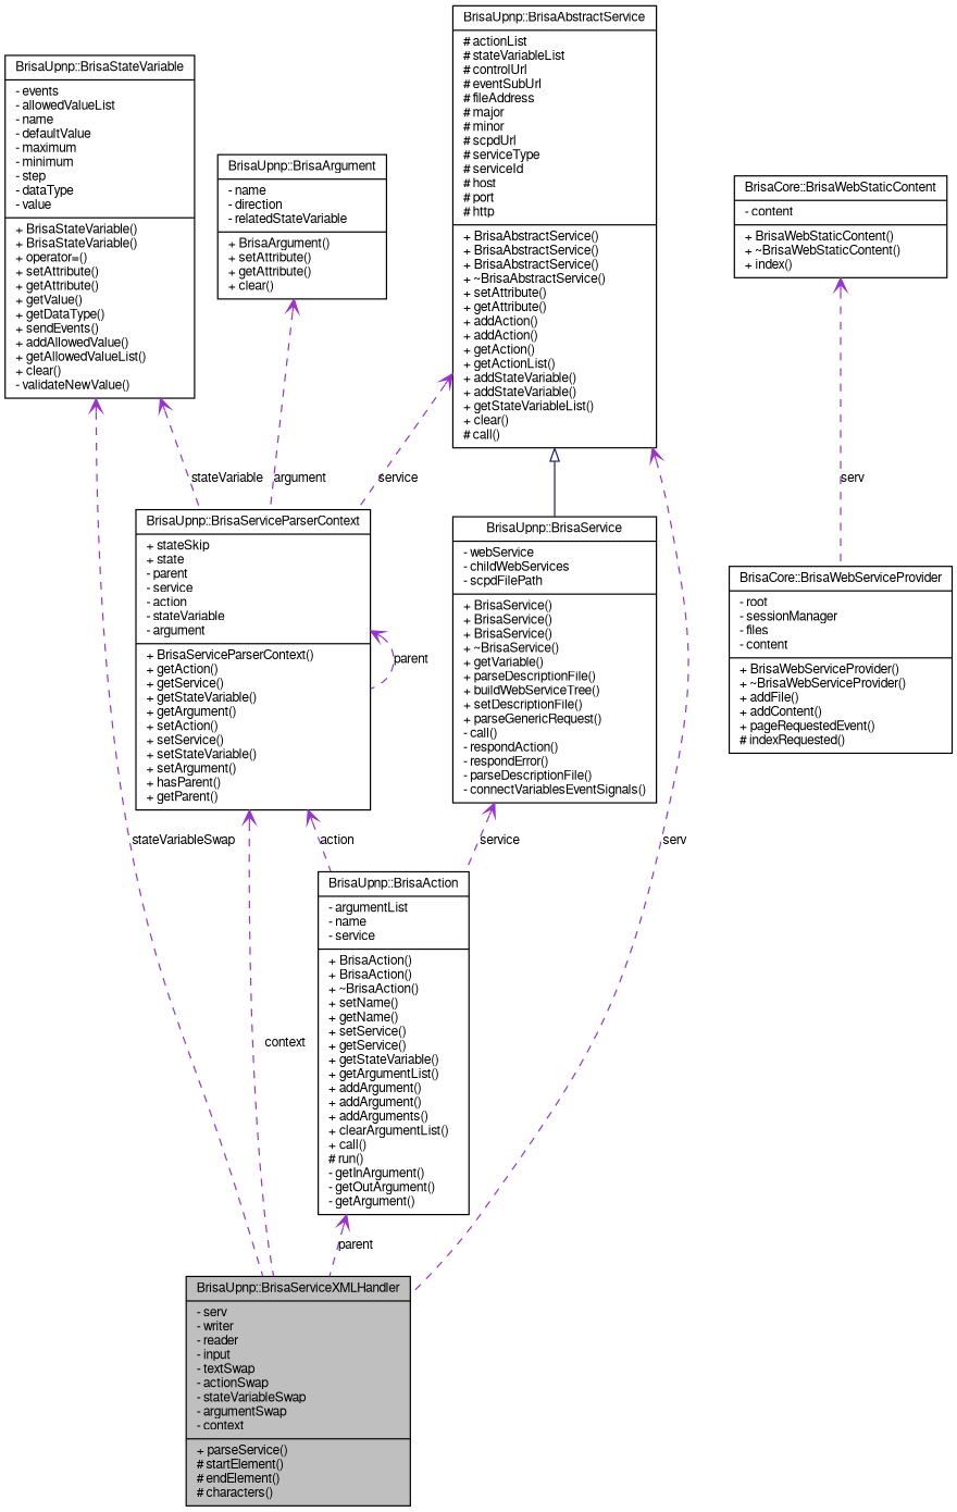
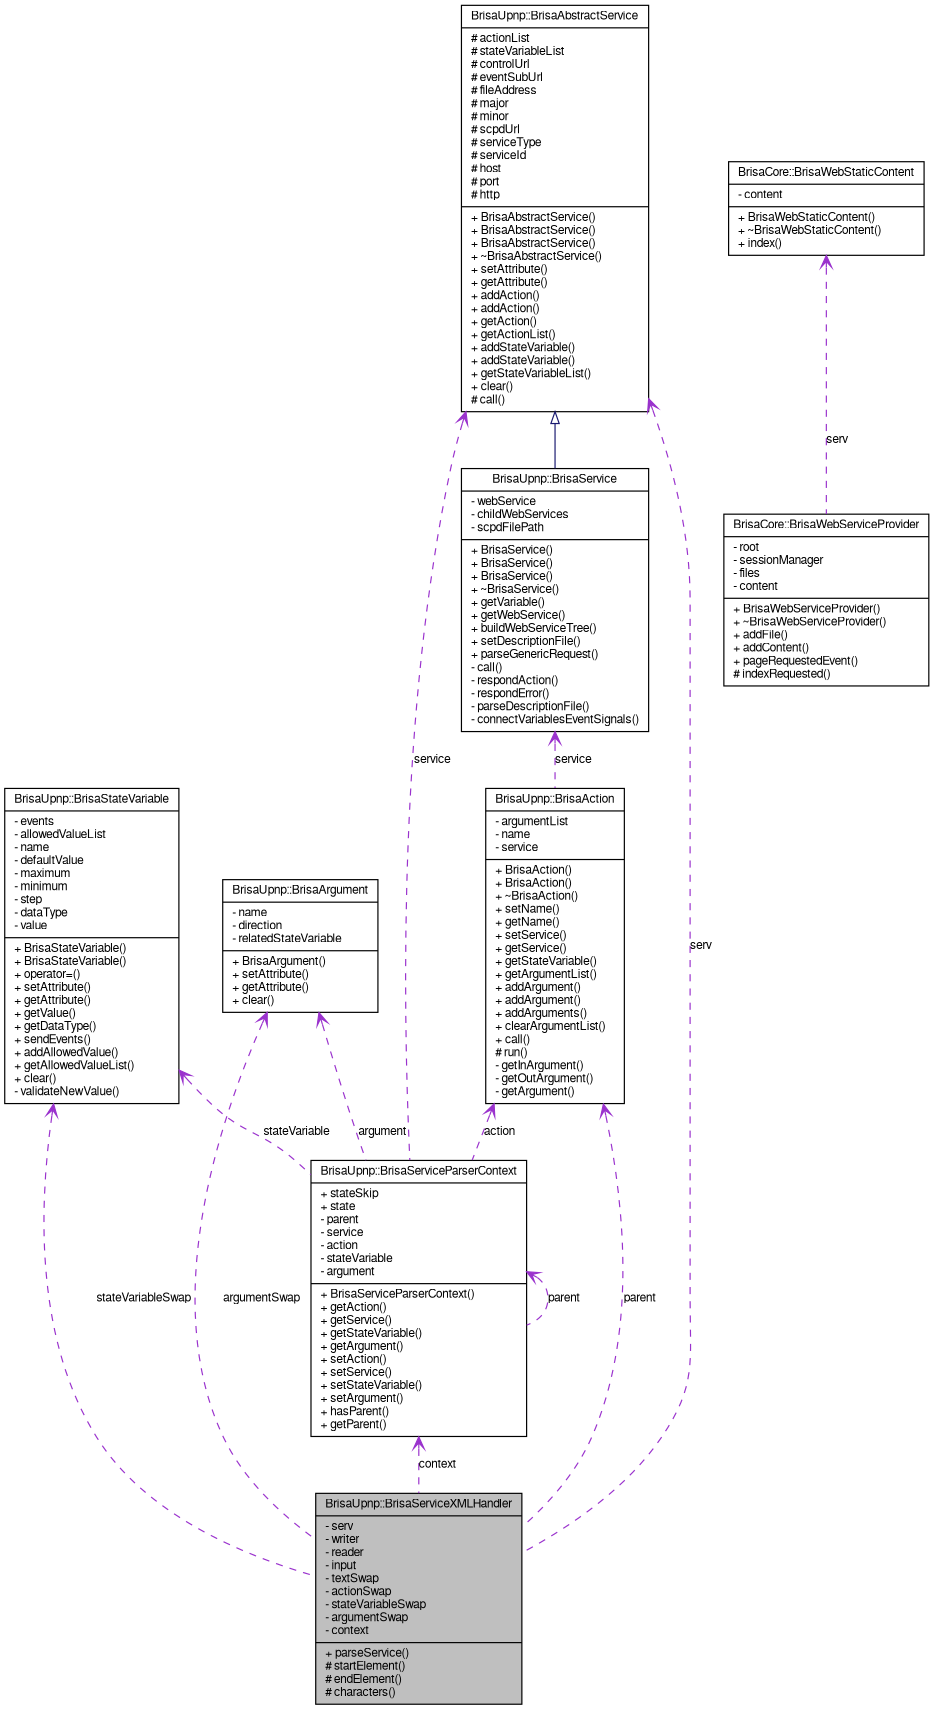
  digraph {
    node [color=black fontname=FreeSans fontsize=10 shape=record]
    edge [arrowtail=open color=darkorchid3 dir=back fontname=FreeSans fontsize=10 labelfontname=FreeSans labelfontsize=10 style=dashed]
    n1 [fillcolor=grey75 fontcolor=black height=0.2 label="{BrisaUpnp::BrisaServiceXMLHandler\n|- serv\l- writer\l- reader\l- input\l- textSwap\l- actionSwap\l- stateVariableSwap\l- argumentSwap\l- context\l|+ parseService()\l# startElement()\l# endElement()\l# characters()\l}" style=filled width=0.4]
    n2 [height=0.2 label="{BrisaUpnp::BrisaStateVariable\n|- events\l- allowedValueList\l- name\l- defaultValue\l- maximum\l- minimum\l- step\l- dataType\l- value\l|+ BrisaStateVariable()\l+ BrisaStateVariable()\l+ operator=()\l+ setAttribute()\l+ getAttribute()\l+ getValue()\l+ getDataType()\l+ sendEvents()\l+ addAllowedValue()\l+ getAllowedValueList()\l+ clear()\l- validateNewValue()\l}" width=0.4]
    n3 [height=0.2 label="{BrisaUpnp::BrisaServiceParserContext\n|+ stateSkip\l+ state\l- parent\l- service\l- action\l- stateVariable\l- argument\l|+ BrisaServiceParserContext()\l+ getAction()\l+ getService()\l+ getStateVariable()\l+ getArgument()\l+ setAction()\l+ setService()\l+ setStateVariable()\l+ setArgument()\l+ hasParent()\l+ getParent()\l}" width=0.4]
    n4 [height=0.2 label="{BrisaUpnp::BrisaAbstractService\n|# actionList\l# stateVariableList\l# controlUrl\l# eventSubUrl\l# fileAddress\l# major\l# minor\l# scpdUrl\l# serviceType\l# serviceId\l# host\l# port\l# http\l|+ BrisaAbstractService()\l+ BrisaAbstractService()\l+ BrisaAbstractService()\l+ ~BrisaAbstractService()\l+ setAttribute()\l+ getAttribute()\l+ addAction()\l+ addAction()\l+ getAction()\l+ getActionList()\l+ addStateVariable()\l+ addStateVariable()\l+ getStateVariableList()\l+ clear()\l# call()\l}" width=0.4]
-   n5 [height=0.2 label="{BrisaUpnp::BrisaService\n|- webService\l- childWebServices\l- scpdFilePath\l|+ BrisaService()\l+ BrisaService()\l+ BrisaService()\l+ ~BrisaService()\l+ getVariable()\l+ parseDescriptionFile()\l+ buildWebServiceTree()\l+ setDescriptionFile()\l+ parseGenericRequest()\l- call()\l- respondAction()\l- respondError()\l- parseDescriptionFile()\l- connectVariablesEventSignals()\l}" width=0.4]
+   n5 [height=0.2 label="{BrisaUpnp::BrisaService\n|- webService\l- childWebServices\l- scpdFilePath\l|+ BrisaService()\l+ BrisaService()\l+ BrisaService()\l+ ~BrisaService()\l+ getVariable()\l+ getWebService()\l+ buildWebServiceTree()\l+ setDescriptionFile()\l+ parseGenericRequest()\l- call()\l- respondAction()\l- respondError()\l- parseDescriptionFile()\l- connectVariablesEventSignals()\l}" width=0.4]
    n6 [height=0.2 label="{BrisaUpnp::BrisaAction\n|- argumentList\l- name\l- service\l|+ BrisaAction()\l+ BrisaAction()\l+ ~BrisaAction()\l+ setName()\l+ getName()\l+ setService()\l+ getService()\l+ getStateVariable()\l+ getArgumentList()\l+ addArgument()\l+ addArgument()\l+ addArguments()\l+ clearArgumentList()\l+ call()\l# run()\l- getInArgument()\l- getOutArgument()\l- getArgument()\l}" width=0.4]
    n7 [height=0.2 label="{BrisaUpnp::BrisaArgument\n|- name\l- direction\l- relatedStateVariable\l|+ BrisaArgument()\l+ setAttribute()\l+ getAttribute()\l+ clear()\l}" width=0.4]
    n8 [height=0.2 label="{BrisaCore::BrisaWebServiceProvider\n|- root\l- sessionManager\l- files\l- content\l|+ BrisaWebServiceProvider()\l+ ~BrisaWebServiceProvider()\l+ addFile()\l+ addContent()\l+ pageRequestedEvent()\l# indexRequested()\l}" width=0.4]
    n9 [height=0.2 label="{BrisaCore::BrisaWebStaticContent\n|- content\l|+ BrisaWebStaticContent()\l+ ~BrisaWebStaticContent()\l+ index()\l}" width=0.4]
    n2 -> n1 [label=stateVariableSwap]
    n2 -> n3 [label=stateVariable]
    n3 -> n1 [label=context]
    n3 -> n3 [label=parent]
    n4 -> n1 [label=serv]
    n4 -> n3 [label=service]
    n4 -> n5 [arrowtail=empty color=midnightblue style=solid]
    n5 -> n6 [label=service]
    n6 -> n1 [label=parent]
-   n3 -> n6 [label=action]
+   n6 -> n3 [label=action]
+   n7 -> n1 [label=argumentSwap]
    n7 -> n3 [label=argument]
    n9 -> n8 [label=serv]
  }
